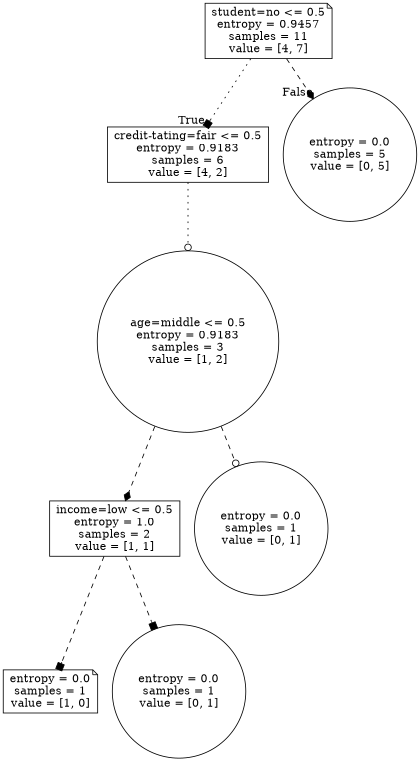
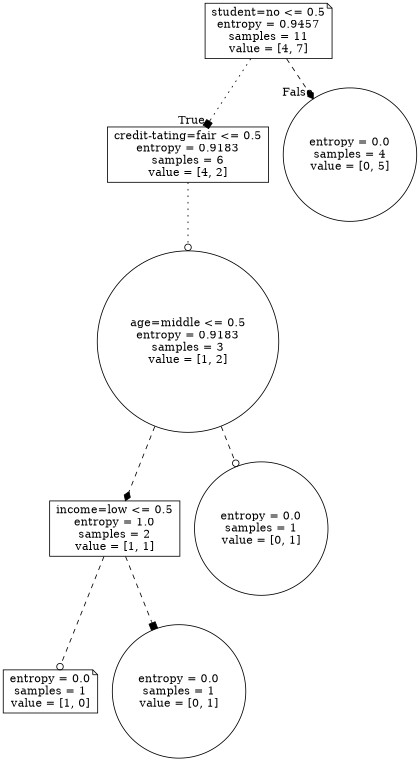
  digraph {
    node [shape=circle]
    edge [arrowhead=odot style=dashed]
    n1 [label="student=no <= 0.5\nentropy = 0.9457\nsamples = 11\nvalue = [4, 7]" shape=note]
    n2 [label="credit-tating=fair <= 0.5\nentropy = 0.9183\nsamples = 6\nvalue = [4, 2]" shape=box]
-   n3 [label="entropy = 0.0\nsamples = 5\nvalue = [0, 5]"]
+   n3 [label="entropy = 0.0\nsamples = 4\nvalue = [0, 5]"]
    n4 [label="age=middle <= 0.5\nentropy = 0.9183\nsamples = 3\nvalue = [1, 2]"]
    n5 [label="income=low <= 0.5\nentropy = 1.0\nsamples = 2\nvalue = [1, 1]" shape=box]
    n6 [label="entropy = 0.0\nsamples = 1\nvalue = [0, 1]"]
    n7 [label="entropy = 0.0\nsamples = 1\nvalue = [1, 0]" shape=note]
    n8 [label="entropy = 0.0\nsamples = 1\nvalue = [0, 1]"]
    n1 -> n2 [arrowhead=box headlabel=True labelangle=45 labeldistance=2.5 style=dotted]
    n1 -> n3 [arrowhead=diamond headlabel=False labelangle=-45 labeldistance=2.5]
    n2 -> n4 [style=dotted]
    n4 -> n5 [arrowhead=diamond]
    n4 -> n6
-   n5 -> n7 [arrowhead=box]
+   n5 -> n7
    n5 -> n8 [arrowhead=box]
  }
